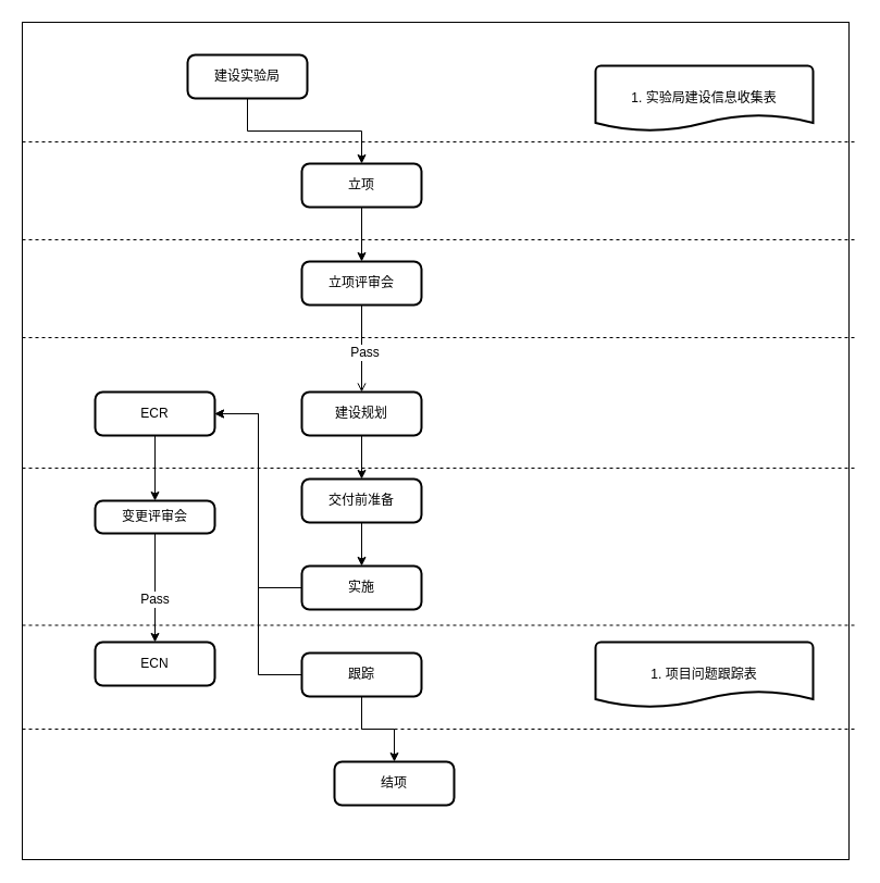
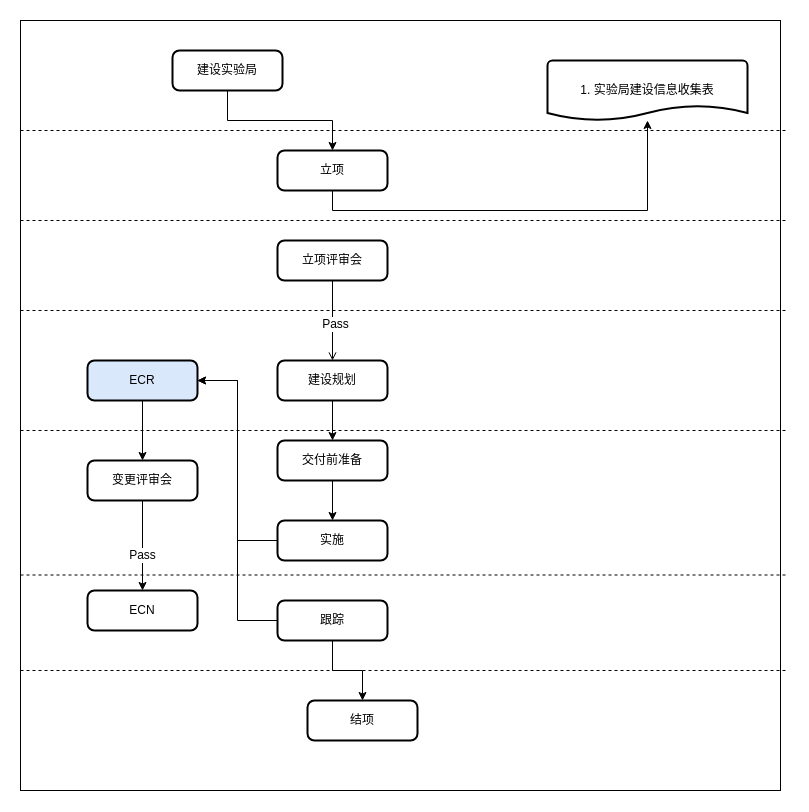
  <mxCell id="0" />
  <mxCell id="1" parent="0" />
  <mxCell id="2" value="" style="rounded=0;whiteSpace=wrap;html=1;" vertex="1" parent="1"><mxGeometry x="20" y="20" width="760" height="770" as="geometry" /></mxCell>
  <mxCell id="3" style="edgeStyle=orthogonalEdgeStyle;rounded=0;orthogonalLoop=1;jettySize=auto;html=1;exitX=0.5;exitY=1;exitDx=0;exitDy=0;entryX=0.5;entryY=0;entryDx=0;entryDy=0;" edge="1" parent="1" source="4" target="18"><mxGeometry relative="1" as="geometry" /></mxCell>
  <mxCell id="4" value="建设实验局" style="rounded=1;whiteSpace=wrap;html=1;absoluteArcSize=1;arcSize=14;strokeWidth=2;" vertex="1" parent="1"><mxGeometry x="172" y="50" width="110" height="40" as="geometry" /></mxCell>
  <mxCell id="5" style="edgeStyle=orthogonalEdgeStyle;rounded=0;orthogonalLoop=1;jettySize=auto;html=1;exitX=0;exitY=0.5;exitDx=0;exitDy=0;entryX=1;entryY=0.5;entryDx=0;entryDy=0;" edge="1" parent="1" source="6" target="21"><mxGeometry relative="1" as="geometry" /></mxCell>
  <mxCell id="6" value="实施" style="rounded=1;whiteSpace=wrap;html=1;absoluteArcSize=1;arcSize=14;strokeWidth=2;" vertex="1" parent="1"><mxGeometry x="277" y="520" width="110" height="40" as="geometry" /></mxCell>
  <mxCell id="7" style="edgeStyle=orthogonalEdgeStyle;rounded=0;orthogonalLoop=1;jettySize=auto;html=1;exitX=0.5;exitY=1;exitDx=0;exitDy=0;" edge="1" parent="1" source="8" target="13"><mxGeometry relative="1" as="geometry" /></mxCell>
  <mxCell id="8" value="建设规划" style="rounded=1;whiteSpace=wrap;html=1;absoluteArcSize=1;arcSize=14;strokeWidth=2;" vertex="1" parent="1"><mxGeometry x="277" y="360" width="110" height="40" as="geometry" /></mxCell>
  <mxCell id="9" style="edgeStyle=orthogonalEdgeStyle;rounded=0;orthogonalLoop=1;jettySize=auto;html=1;exitX=0.5;exitY=1;exitDx=0;exitDy=0;entryX=0.5;entryY=0;entryDx=0;entryDy=0;endArrow=open;" edge="1" parent="1" source="11" target="8"><mxGeometry relative="1" as="geometry"><Array as="points"><mxPoint x="332" y="270" /><mxPoint x="332" y="270" /></Array></mxGeometry></mxCell>
  <mxCell id="10" value="Pass" style="text;html=1;resizable=0;points=[];align=center;verticalAlign=middle;labelBackgroundColor=#ffffff;" vertex="1" connectable="0" parent="9"><mxGeometry x="0.25" y="2" relative="1" as="geometry"><mxPoint as="offset" /></mxGeometry></mxCell>
  <mxCell id="11" value="立项评审会" style="rounded=1;whiteSpace=wrap;html=1;absoluteArcSize=1;arcSize=14;strokeWidth=2;" vertex="1" parent="1"><mxGeometry x="277" y="240" width="110" height="40" as="geometry" /></mxCell>
  <mxCell id="12" style="edgeStyle=orthogonalEdgeStyle;rounded=0;orthogonalLoop=1;jettySize=auto;html=1;exitX=0.5;exitY=1;exitDx=0;exitDy=0;entryX=0.5;entryY=0;entryDx=0;entryDy=0;" edge="1" parent="1" source="13" target="6"><mxGeometry relative="1" as="geometry" /></mxCell>
  <mxCell id="13" value="交付前准备" style="rounded=1;whiteSpace=wrap;html=1;absoluteArcSize=1;arcSize=14;strokeWidth=2;" vertex="1" parent="1"><mxGeometry x="277" y="440" width="110" height="40" as="geometry" /></mxCell>
  <mxCell id="14" style="edgeStyle=orthogonalEdgeStyle;rounded=0;orthogonalLoop=1;jettySize=auto;html=1;exitX=0.5;exitY=1;exitDx=0;exitDy=0;entryX=0.5;entryY=0;entryDx=0;entryDy=0;" edge="1" parent="1" source="16" target="19"><mxGeometry relative="1" as="geometry" /></mxCell>
  <mxCell id="15" style="edgeStyle=orthogonalEdgeStyle;rounded=0;orthogonalLoop=1;jettySize=auto;html=1;exitX=0;exitY=0.5;exitDx=0;exitDy=0;entryX=1;entryY=0.5;entryDx=0;entryDy=0;" edge="1" parent="1" source="16" target="21"><mxGeometry relative="1" as="geometry" /></mxCell>
  <mxCell id="16" value="跟踪" style="rounded=1;whiteSpace=wrap;html=1;absoluteArcSize=1;arcSize=14;strokeWidth=2;" vertex="1" parent="1"><mxGeometry x="277" y="600" width="110" height="40" as="geometry" /></mxCell>
- <mxCell id="17" style="edgeStyle=orthogonalEdgeStyle;rounded=0;orthogonalLoop=1;jettySize=auto;html=1;exitX=0.5;exitY=1;exitDx=0;exitDy=0;entryX=0.5;entryY=0;entryDx=0;entryDy=0;" edge="1" parent="1" source="18" target="11"><mxGeometry relative="1" as="geometry" /></mxCell>
+ <mxCell id="17" style="edgeStyle=orthogonalEdgeStyle;rounded=0;orthogonalLoop=1;jettySize=auto;html=1;exitX=0.5;exitY=1;exitDx=0;exitDy=0;" edge="1" parent="1" source="18" target="27"><mxGeometry relative="1" as="geometry" /></mxCell>
  <mxCell id="18" value="立项" style="rounded=1;whiteSpace=wrap;html=1;absoluteArcSize=1;arcSize=14;strokeWidth=2;" vertex="1" parent="1"><mxGeometry x="277" y="150" width="110" height="40" as="geometry" /></mxCell>
  <mxCell id="19" value="结项" style="rounded=1;whiteSpace=wrap;html=1;absoluteArcSize=1;arcSize=14;strokeWidth=2;" vertex="1" parent="1"><mxGeometry x="307" y="700" width="110" height="40" as="geometry" /></mxCell>
  <mxCell id="20" style="edgeStyle=orthogonalEdgeStyle;rounded=0;orthogonalLoop=1;jettySize=auto;html=1;exitX=0.5;exitY=1;exitDx=0;exitDy=0;entryX=0.5;entryY=0;entryDx=0;entryDy=0;" edge="1" parent="1" source="21" target="24"><mxGeometry relative="1" as="geometry" /></mxCell>
- <mxCell id="21" value="ECR" style="rounded=1;whiteSpace=wrap;html=1;absoluteArcSize=1;arcSize=14;strokeWidth=2;" vertex="1" parent="1"><mxGeometry x="87" y="360" width="110" height="40" as="geometry" /></mxCell>
+ <mxCell id="21" value="ECR" style="rounded=1;whiteSpace=wrap;html=1;absoluteArcSize=1;arcSize=14;strokeWidth=2;fillColor=#dae8fc;" vertex="1" parent="1"><mxGeometry x="87" y="360" width="110" height="40" as="geometry" /></mxCell>
  <mxCell id="22" style="edgeStyle=orthogonalEdgeStyle;rounded=0;orthogonalLoop=1;jettySize=auto;html=1;exitX=0.5;exitY=1;exitDx=0;exitDy=0;entryX=0.5;entryY=0;entryDx=0;entryDy=0;" edge="1" parent="1" source="24" target="25"><mxGeometry relative="1" as="geometry" /></mxCell>
  <mxCell id="23" value="Pass" style="text;html=1;resizable=0;points=[];align=center;verticalAlign=middle;labelBackgroundColor=#ffffff;" vertex="1" connectable="0" parent="22"><mxGeometry x="0.2" y="-1" relative="1" as="geometry"><mxPoint as="offset" /></mxGeometry></mxCell>
- <mxCell id="24" value="变更评审会" style="rounded=1;whiteSpace=wrap;html=1;absoluteArcSize=1;arcSize=14;strokeWidth=2;" vertex="1" parent="1"><mxGeometry x="87" y="460" width="110" height="30" as="geometry" /></mxCell>
+ <mxCell id="24" value="变更评审会" style="rounded=1;whiteSpace=wrap;html=1;absoluteArcSize=1;arcSize=14;strokeWidth=2;" vertex="1" parent="1"><mxGeometry x="87" y="460" width="110" height="40" as="geometry" /></mxCell>
  <mxCell id="25" value="ECN" style="rounded=1;whiteSpace=wrap;html=1;absoluteArcSize=1;arcSize=14;strokeWidth=2;" vertex="1" parent="1"><mxGeometry x="87" y="590" width="110" height="40" as="geometry" /></mxCell>
- <mxCell id="26" value="1. 项目问题跟踪表" style="strokeWidth=2;html=1;shape=mxgraph.flowchart.document2;whiteSpace=wrap;size=0.25;" vertex="1" parent="1"><mxGeometry x="547" y="590" width="200" height="60" as="geometry" /></mxCell>
  <mxCell id="27" value="1. 实验局建设信息收集表" style="strokeWidth=2;html=1;shape=mxgraph.flowchart.document2;whiteSpace=wrap;size=0.25;" vertex="1" parent="1"><mxGeometry x="547" y="60" width="200" height="60" as="geometry" /></mxCell>
  <mxCell id="28" value="" style="endArrow=none;dashed=1;html=1;" edge="1" parent="1"><mxGeometry width="50" height="50" relative="1" as="geometry"><mxPoint x="20" y="130" as="sourcePoint" /><mxPoint x="787" y="130" as="targetPoint" /><Array as="points" /></mxGeometry></mxCell>
  <mxCell id="29" value="" style="endArrow=none;dashed=1;html=1;" edge="1" parent="1"><mxGeometry width="50" height="50" relative="1" as="geometry"><mxPoint x="20" y="220" as="sourcePoint" /><mxPoint x="787" y="220" as="targetPoint" /><Array as="points" /></mxGeometry></mxCell>
  <mxCell id="30" value="" style="endArrow=none;dashed=1;html=1;" edge="1" parent="1"><mxGeometry width="50" height="50" relative="1" as="geometry"><mxPoint x="20" y="310" as="sourcePoint" /><mxPoint x="787" y="310" as="targetPoint" /><Array as="points" /></mxGeometry></mxCell>
  <mxCell id="31" value="" style="endArrow=none;dashed=1;html=1;" edge="1" parent="1"><mxGeometry width="50" height="50" relative="1" as="geometry"><mxPoint x="20" y="430" as="sourcePoint" /><mxPoint x="787" y="430" as="targetPoint" /><Array as="points" /></mxGeometry></mxCell>
  <mxCell id="32" value="" style="endArrow=none;dashed=1;html=1;" edge="1" parent="1"><mxGeometry width="50" height="50" relative="1" as="geometry"><mxPoint x="20" y="574.5" as="sourcePoint" /><mxPoint x="787" y="574.5" as="targetPoint" /><Array as="points" /></mxGeometry></mxCell>
  <mxCell id="33" value="" style="endArrow=none;dashed=1;html=1;" edge="1" parent="1"><mxGeometry width="50" height="50" relative="1" as="geometry"><mxPoint x="20" y="670" as="sourcePoint" /><mxPoint x="787" y="670" as="targetPoint" /><Array as="points" /></mxGeometry></mxCell>
